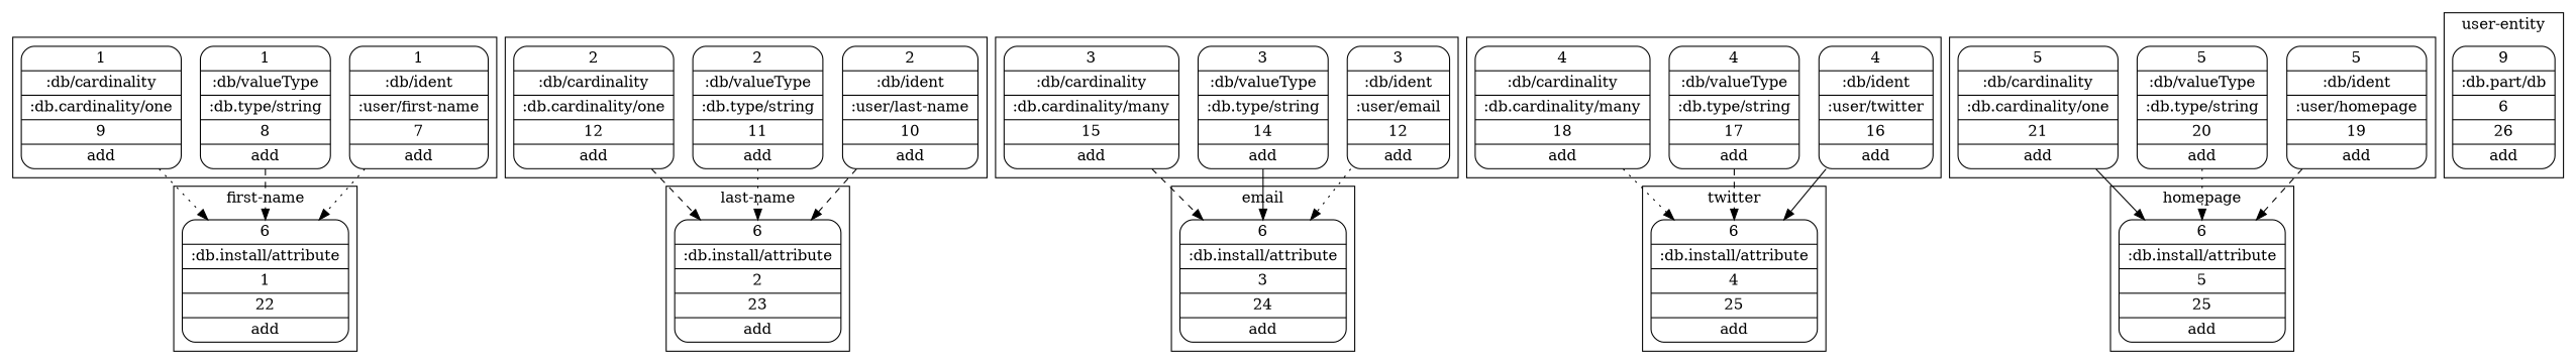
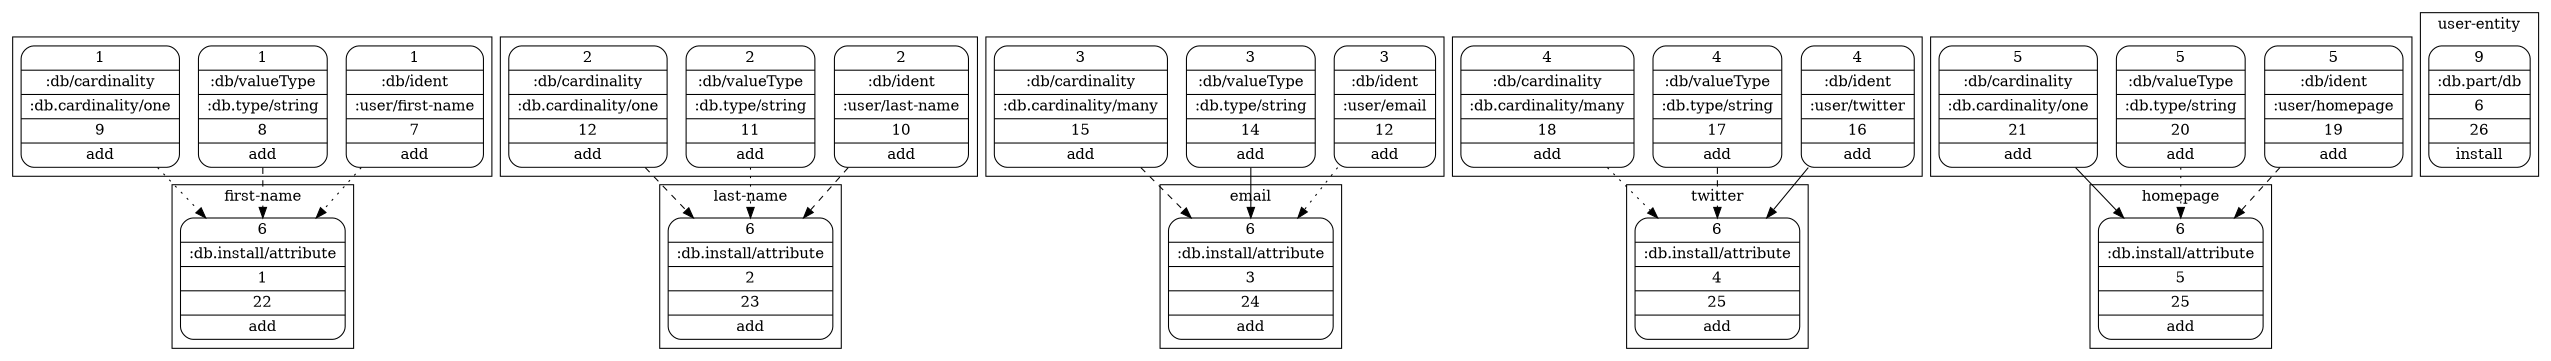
  digraph {
    compound=true
    node [shape=Mrecord]
    edge [style=dotted]
    n1 [label="{ 1 | :db/ident | :user/first-name | 7 | add }"]
    n2 [label="{ 1 | :db/valueType | :db.type/string | 8 | add }"]
    n3 [label="{ 1 | :db/cardinality | :db.cardinality/one | 9 | add }"]
    n4 [label="{ 2 | :db/ident | :user/last-name | 10 | add }"]
    n5 [label="{ 2 | :db/valueType | :db.type/string | 11 | add }"]
    n6 [label="{ 2 | :db/cardinality | :db.cardinality/one | 12 | add }"]
    n7 [label="{ 3 | :db/ident | :user/email | 12 | add }"]
    n8 [label="{ 3 | :db/valueType | :db.type/string | 14 | add }"]
    n9 [label="{ 3 | :db/cardinality | :db.cardinality/many | 15 | add }"]
    n10 [label="{ 4 | :db/ident | :user/twitter | 16 | add }"]
    n11 [label="{ 4 | :db/valueType | :db.type/string | 17 | add }"]
    n12 [label="{ 4 | :db/cardinality | :db.cardinality/many | 18 | add }"]
    n13 [label="{ 5 | :db/ident | :user/homepage | 19 | add }"]
    n14 [label="{ 5 | :db/valueType | :db.type/string | 20 | add }"]
    n15 [label="{ 5 | :db/cardinality | :db.cardinality/one | 21 | add }"]
    n16 [label="{ 6 | :db.install/attribute | 1 | 22 | add }"]
    n17 [label="{ 6 | :db.install/attribute | 2 | 23 | add }"]
    n18 [label="{ 6 | :db.install/attribute | 3 | 24 | add }"]
    n19 [label="{ 6 | :db.install/attribute | 4 | 25 | add }"]
    n20 [label="{ 6 | :db.install/attribute | 5 | 25 | add }"]
-   n21 [label="{ 9 | :db.part/db | 6 | 26 | add }"]
+   n21 [label="{ 9 | :db.part/db | 6 | 26 | install }"]
    subgraph cluster_1 {
      n1
      n2
      n3
    }
    subgraph cluster_2 {
      n4
      n5
      n6
    }
    subgraph cluster_3 {
      n7
      n8
      n9
    }
    subgraph cluster_4 {
      n10
      n11
      n12
    }
    subgraph cluster_5 {
      n13
      n14
      n15
    }
    subgraph cluster_6 {
      label="first-name"
      n16
    }
    subgraph cluster_7 {
      label="last-name"
      n17
    }
    subgraph cluster_8 {
      label=email
      n18
    }
    subgraph cluster_9 {
      label=twitter
      n19
    }
    subgraph cluster_10 {
      label=homepage
      n20
    }
    subgraph cluster_11 {
      label="user-entity"
      n21
    }
    n1 -> n16
    n2 -> n16 [style=dashed]
    n3 -> n16
    n4 -> n17 [style=dashed]
    n5 -> n17
    n6 -> n17 [style=dashed]
    n7 -> n18
    n8 -> n18 [style=solid]
    n9 -> n18 [style=dashed]
    n10 -> n19 [style=solid]
    n11 -> n19 [style=dashed]
    n12 -> n19
    n13 -> n20 [style=dashed]
    n14 -> n20
    n15 -> n20 [style=solid]
  }
